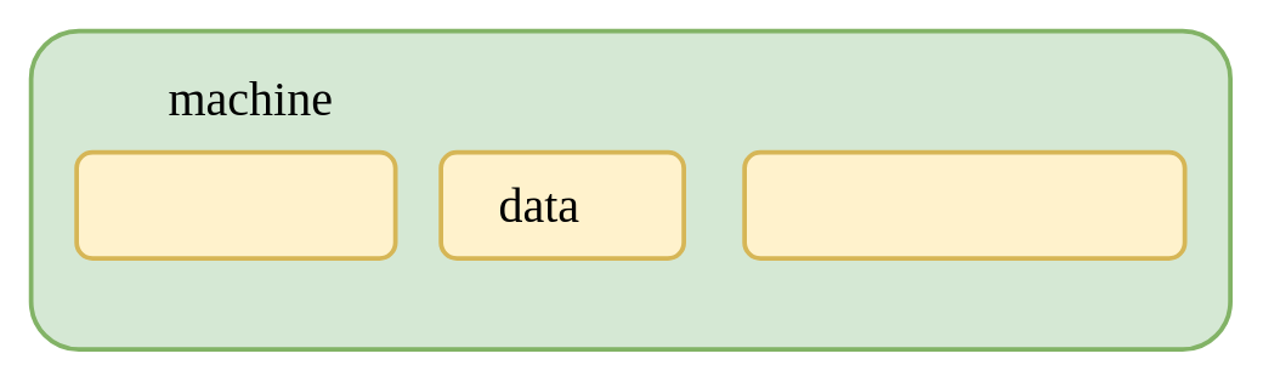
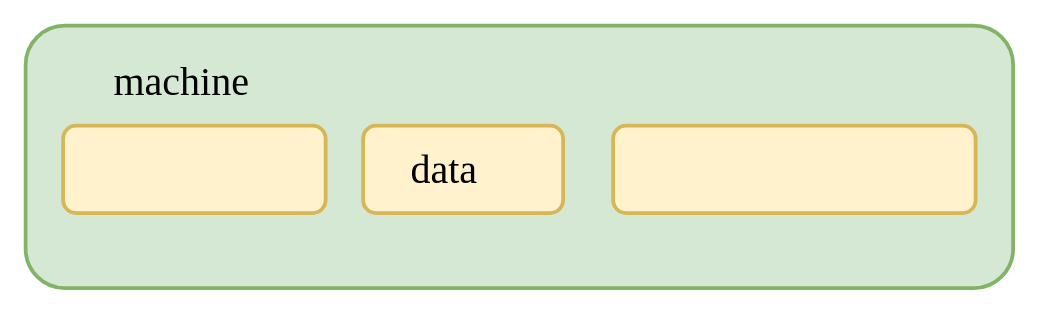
  <mxCell id="0" />
  <mxCell id="1" parent="0" />
  <mxCell id="2" value="" style="rounded=1;whiteSpace=wrap;html=1;strokeWidth=3;fillColor=#d5e8d4;strokeColor=#82b366;" vertex="1" parent="1"><mxGeometry x="20" y="20" width="790" height="210" as="geometry" /></mxCell>
  <mxCell id="3" value="" style="rounded=1;whiteSpace=wrap;html=1;strokeWidth=3;fillColor=#fff2cc;strokeColor=#d6b656;" vertex="1" parent="1"><mxGeometry x="50" y="100" width="210" height="70" as="geometry" /></mxCell>
  <mxCell id="4" value="" style="rounded=1;whiteSpace=wrap;html=1;strokeWidth=3;fillColor=#fff2cc;strokeColor=#d6b656;" vertex="1" parent="1"><mxGeometry x="290" y="100" width="160" height="70" as="geometry" /></mxCell>
  <mxCell id="5" value="" style="rounded=1;whiteSpace=wrap;html=1;strokeWidth=3;fillColor=#fff2cc;strokeColor=#d6b656;" vertex="1" parent="1"><mxGeometry x="490" y="100" width="290" height="70" as="geometry" /></mxCell>
- <mxCell id="6" value="machine" style="text;html=1;strokeColor=none;fillColor=none;align=center;verticalAlign=middle;whiteSpace=wrap;rounded=0;fontSize=32;fontFamily=Lucida Console;fontStyle=0" vertex="1" parent="1"><mxGeometry x="80" y="40" width="170" height="50" as="geometry" /></mxCell>
+ <mxCell id="6" value="machine" style="text;html=1;strokeColor=none;fillColor=none;align=center;verticalAlign=middle;whiteSpace=wrap;rounded=0;fontSize=32;fontFamily=Lucida Console;fontStyle=0" vertex="1" parent="1"><mxGeometry x="60" y="40" width="170" height="50" as="geometry" /></mxCell>
  <mxCell id="7" value="data" style="text;html=1;strokeColor=none;fillColor=none;align=center;verticalAlign=middle;whiteSpace=wrap;rounded=0;fontSize=32;fontFamily=Lucida Console;" vertex="1" parent="1"><mxGeometry x="270" y="110" width="170" height="50" as="geometry" /></mxCell>
